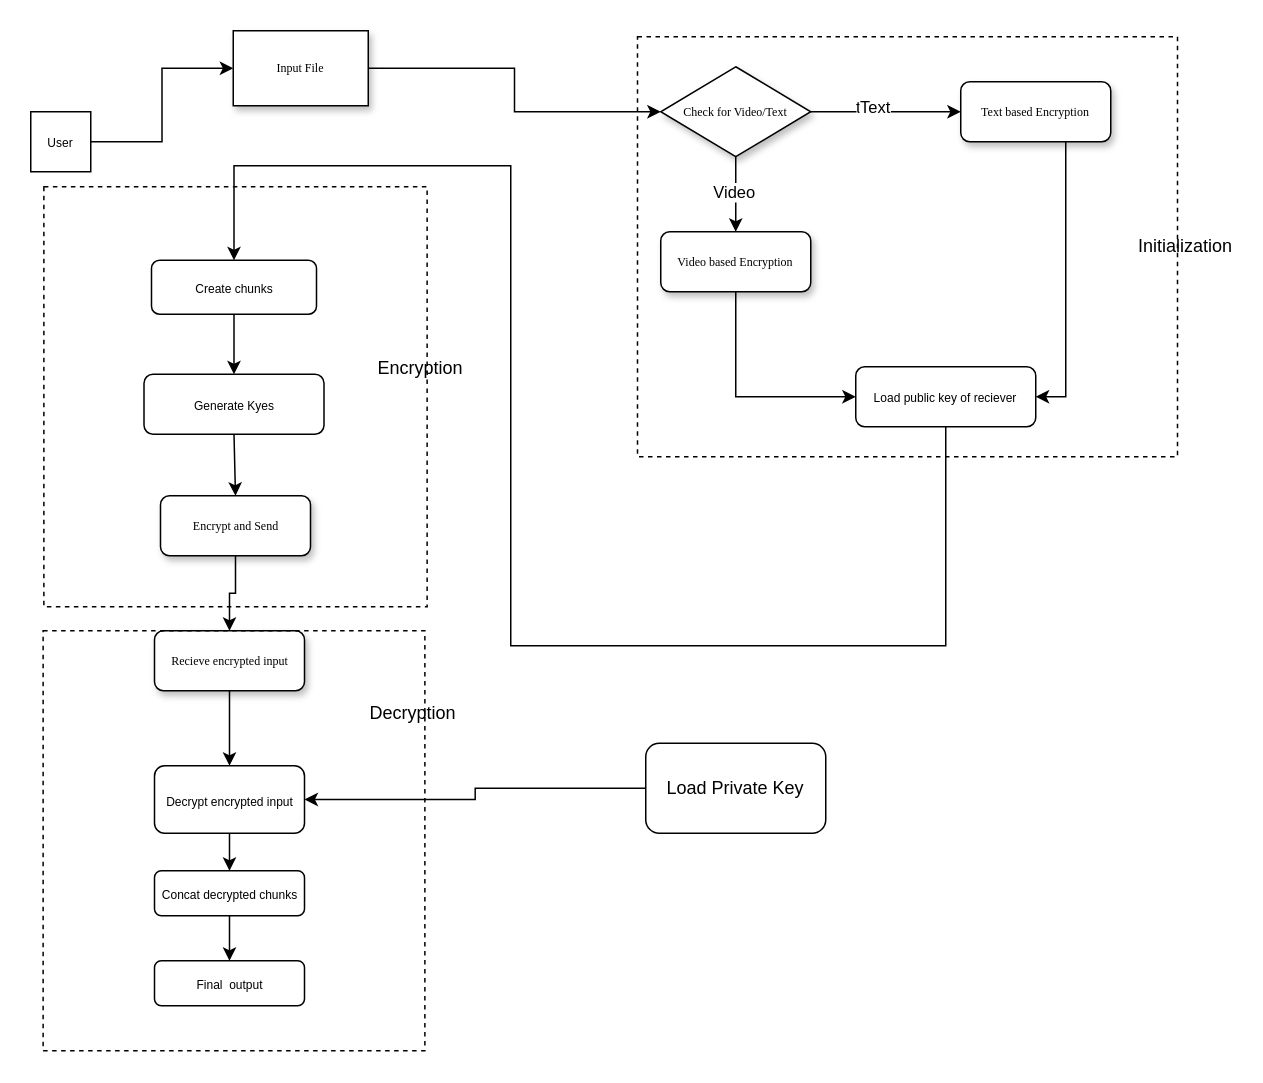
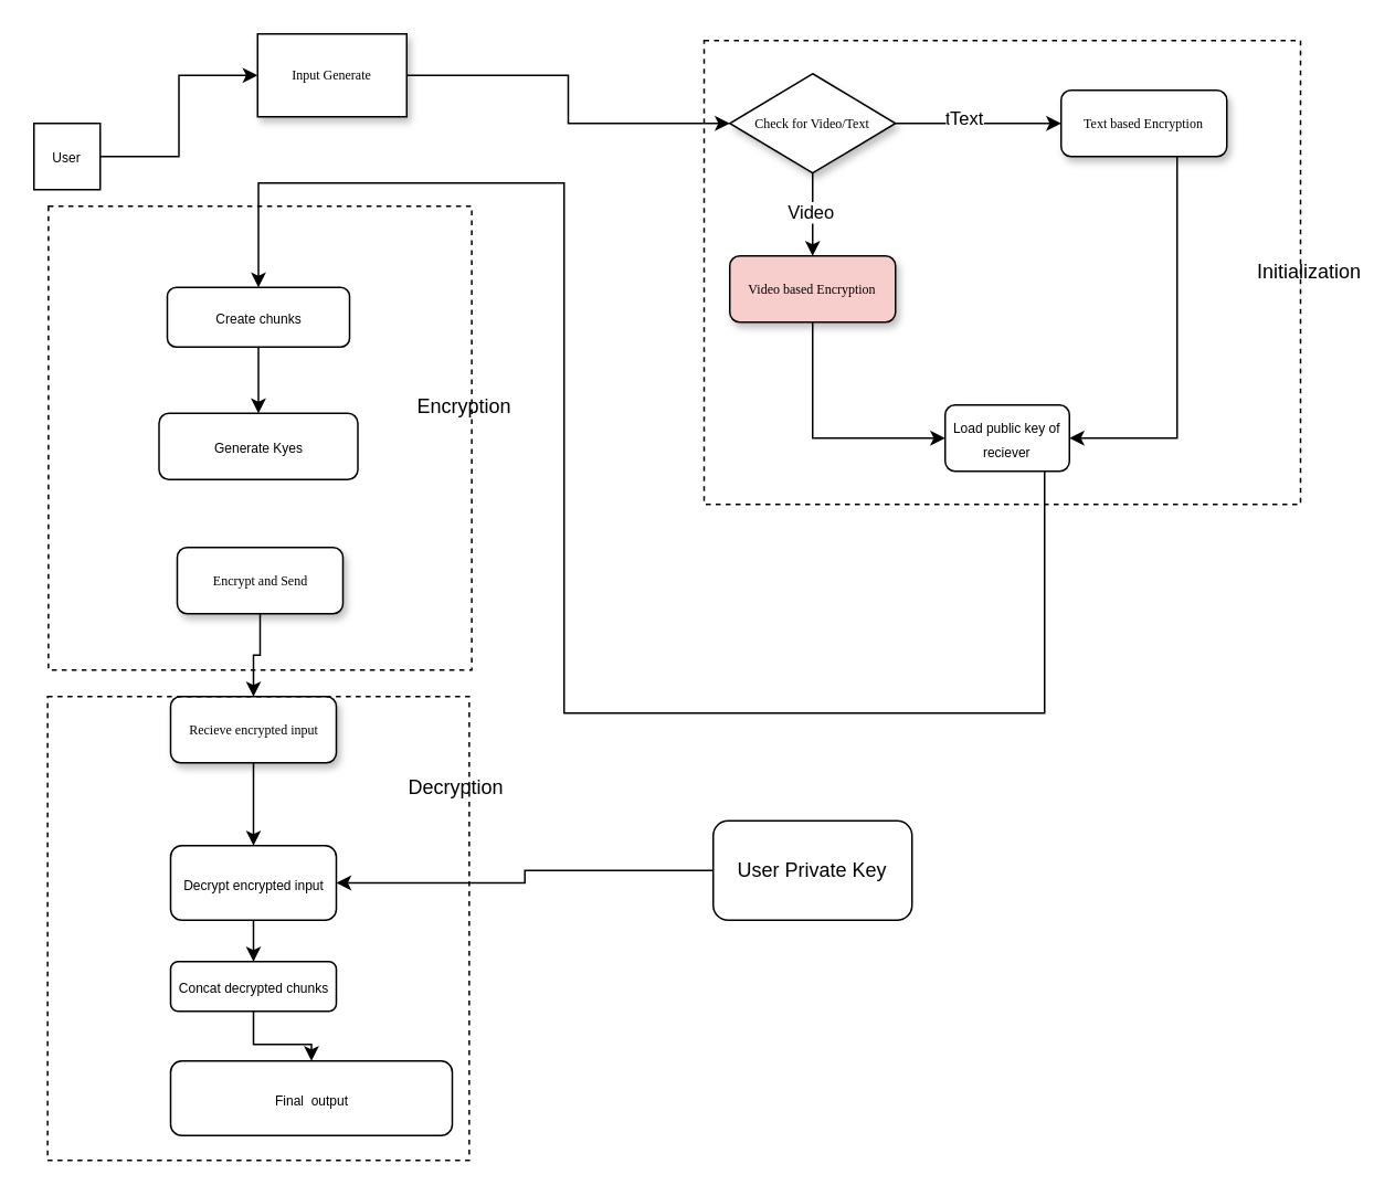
  <mxCell id="0" />
  <mxCell id="1" parent="0" />
  <mxCell id="2" style="edgeStyle=orthogonalEdgeStyle;rounded=0;orthogonalLoop=1;jettySize=auto;html=1;entryX=0;entryY=0.5;entryDx=0;entryDy=0;" edge="1" parent="1" source="3" target="9"><mxGeometry relative="1" as="geometry"><mxPoint x="390" y="70" as="targetPoint" /></mxGeometry></mxCell>
- <mxCell id="3" value="Input File" style="rounded=0;whiteSpace=wrap;html=1;shadow=1;labelBackgroundColor=none;strokeWidth=1;fontFamily=Verdana;fontSize=8;align=center;" vertex="1" parent="1"><mxGeometry x="155" y="20" width="90" height="50" as="geometry" /></mxCell>
+ <mxCell id="3" value="Input Generate" style="rounded=0;whiteSpace=wrap;html=1;shadow=1;labelBackgroundColor=none;strokeWidth=1;fontFamily=Verdana;fontSize=8;align=center;" vertex="1" parent="1"><mxGeometry x="155" y="20" width="90" height="50" as="geometry" /></mxCell>
  <mxCell id="4" style="edgeStyle=orthogonalEdgeStyle;rounded=0;orthogonalLoop=1;jettySize=auto;html=1;" edge="1" parent="1" source="9" target="11"><mxGeometry relative="1" as="geometry" /></mxCell>
  <mxCell id="5" value="text" style="edgeLabel;html=1;align=center;verticalAlign=middle;resizable=0;points=[];" vertex="1" connectable="0" parent="4"><mxGeometry x="-0.239" y="4" relative="1" as="geometry"><mxPoint as="offset" /></mxGeometry></mxCell>
  <mxCell id="6" value="Text" style="edgeLabel;html=1;align=center;verticalAlign=middle;resizable=0;points=[];" vertex="1" connectable="0" parent="4"><mxGeometry x="-0.17" y="4" relative="1" as="geometry"><mxPoint as="offset" /></mxGeometry></mxCell>
  <mxCell id="7" style="edgeStyle=orthogonalEdgeStyle;rounded=0;orthogonalLoop=1;jettySize=auto;html=1;" edge="1" parent="1" source="9" target="13"><mxGeometry relative="1" as="geometry" /></mxCell>
  <mxCell id="8" value="Video" style="edgeLabel;html=1;align=center;verticalAlign=middle;resizable=0;points=[];" vertex="1" connectable="0" parent="7"><mxGeometry x="-0.08" y="-2" relative="1" as="geometry"><mxPoint as="offset" /></mxGeometry></mxCell>
  <mxCell id="9" value="Check for Video/Text" style="rhombus;whiteSpace=wrap;html=1;rounded=0;shadow=1;labelBackgroundColor=none;strokeWidth=1;fontFamily=Verdana;fontSize=8;align=center;" vertex="1" parent="1"><mxGeometry x="440" y="44" width="100" height="60" as="geometry" /></mxCell>
  <mxCell id="10" style="edgeStyle=orthogonalEdgeStyle;rounded=0;orthogonalLoop=1;jettySize=auto;html=1;entryX=1;entryY=0.5;entryDx=0;entryDy=0;" edge="1" parent="1" source="11" target="15"><mxGeometry relative="1" as="geometry"><Array as="points"><mxPoint x="710" y="264" /></Array></mxGeometry></mxCell>
  <mxCell id="11" value="Text based Encryption" style="rounded=1;whiteSpace=wrap;html=1;shadow=1;labelBackgroundColor=none;strokeWidth=1;fontFamily=Verdana;fontSize=8;align=center;" vertex="1" parent="1"><mxGeometry x="640" y="54" width="100" height="40" as="geometry" /></mxCell>
  <mxCell id="12" style="edgeStyle=orthogonalEdgeStyle;rounded=0;orthogonalLoop=1;jettySize=auto;html=1;entryX=0;entryY=0.5;entryDx=0;entryDy=0;" edge="1" parent="1" source="13" target="15"><mxGeometry relative="1" as="geometry"><Array as="points"><mxPoint x="490" y="264" /></Array></mxGeometry></mxCell>
- <mxCell id="13" value="Video based Encryption" style="rounded=1;whiteSpace=wrap;html=1;shadow=1;labelBackgroundColor=none;strokeWidth=1;fontFamily=Verdana;fontSize=8;align=center;" vertex="1" parent="1"><mxGeometry x="440" y="154" width="100" height="40" as="geometry" /></mxCell>
+ <mxCell id="13" value="Video based Encryption" style="rounded=1;whiteSpace=wrap;html=1;shadow=1;labelBackgroundColor=none;strokeWidth=1;fontFamily=Verdana;fontSize=8;align=center;fillColor=#f8cecc;" vertex="1" parent="1"><mxGeometry x="440" y="154" width="100" height="40" as="geometry" /></mxCell>
  <mxCell id="14" style="edgeStyle=orthogonalEdgeStyle;rounded=0;orthogonalLoop=1;jettySize=auto;html=1;entryX=0.5;entryY=0;entryDx=0;entryDy=0;" edge="1" parent="1" source="15" target="28"><mxGeometry relative="1" as="geometry"><Array as="points"><mxPoint x="630" y="430" /><mxPoint x="340" y="430" /><mxPoint x="340" y="110" /><mxPoint x="156" y="110" /></Array></mxGeometry></mxCell>
- <mxCell id="15" value="&lt;font style=&quot;font-size: 8px;&quot;&gt;Load public key of reciever&lt;/font&gt;" style="rounded=1;whiteSpace=wrap;html=1;" vertex="1" parent="1"><mxGeometry x="570" y="244" width="120" height="40" as="geometry" /></mxCell>
+ <mxCell id="15" value="&lt;font style=&quot;font-size: 8px;&quot;&gt;Load public key of reciever&lt;/font&gt;" style="rounded=1;whiteSpace=wrap;html=1;" vertex="1" parent="1"><mxGeometry x="570" y="244" width="75" height="40" as="geometry" /></mxCell>
  <mxCell id="16" style="edgeStyle=orthogonalEdgeStyle;rounded=0;orthogonalLoop=1;jettySize=auto;html=1;entryX=0.5;entryY=0;entryDx=0;entryDy=0;" edge="1" parent="1" source="17" target="19"><mxGeometry relative="1" as="geometry" /></mxCell>
  <mxCell id="17" value="Encrypt and Send" style="rounded=1;whiteSpace=wrap;html=1;shadow=1;labelBackgroundColor=none;strokeWidth=1;fontFamily=Verdana;fontSize=8;align=center;" vertex="1" parent="1"><mxGeometry x="106.5" y="330" width="100" height="40" as="geometry" /></mxCell>
  <mxCell id="18" style="edgeStyle=orthogonalEdgeStyle;rounded=0;orthogonalLoop=1;jettySize=auto;html=1;" edge="1" parent="1" source="19" target="22"><mxGeometry relative="1" as="geometry" /></mxCell>
  <mxCell id="19" value="Recieve encrypted input" style="rounded=1;whiteSpace=wrap;html=1;shadow=1;labelBackgroundColor=none;strokeWidth=1;fontFamily=Verdana;fontSize=8;align=center;" vertex="1" parent="1"><mxGeometry x="102.5" y="420" width="100" height="40" as="geometry" /></mxCell>
  <mxCell id="20" style="edgeStyle=orthogonalEdgeStyle;rounded=0;orthogonalLoop=1;jettySize=auto;html=1;entryX=0;entryY=0.5;entryDx=0;entryDy=0;" edge="1" parent="1" source="21" target="3"><mxGeometry relative="1" as="geometry" /></mxCell>
  <mxCell id="21" value="&lt;font style=&quot;font-size: 8px;&quot;&gt;User&lt;/font&gt;" style="whiteSpace=wrap;html=1;aspect=fixed;" vertex="1" parent="1"><mxGeometry x="20" y="74" width="40" height="40" as="geometry" /></mxCell>
  <mxCell id="22" value="&lt;font style=&quot;font-size: 8px;&quot;&gt;Decrypt encrypted input&lt;/font&gt;" style="rounded=1;whiteSpace=wrap;html=1;" vertex="1" parent="1"><mxGeometry x="102.5" y="510" width="100" height="45" as="geometry" /></mxCell>
  <mxCell id="23" style="edgeStyle=orthogonalEdgeStyle;rounded=0;orthogonalLoop=1;jettySize=auto;html=1;" edge="1" parent="1" source="24" target="25"><mxGeometry relative="1" as="geometry" /></mxCell>
  <mxCell id="24" value="&lt;font style=&quot;font-size: 8px;&quot;&gt;Concat decrypted chunks&lt;/font&gt;" style="rounded=1;whiteSpace=wrap;html=1;" vertex="1" parent="1"><mxGeometry x="102.5" y="580" width="100" height="30" as="geometry" /></mxCell>
- <mxCell id="25" value="&lt;font style=&quot;font-size: 8px;&quot;&gt;Final&amp;nbsp; output&lt;/font&gt;" style="rounded=1;whiteSpace=wrap;html=1;" vertex="1" parent="1"><mxGeometry x="102.5" y="640" width="100" height="30" as="geometry" /></mxCell>
+ <mxCell id="25" value="&lt;font style=&quot;font-size: 8px;&quot;&gt;Final&amp;nbsp; output&lt;/font&gt;" style="rounded=1;whiteSpace=wrap;html=1;" vertex="1" parent="1"><mxGeometry x="102.5" y="640" width="170" height="45" as="geometry" /></mxCell>
  <mxCell id="26" value="" style="rounded=0;whiteSpace=wrap;html=1;glass=0;fillColor=none;dashed=1;" vertex="1" parent="1"><mxGeometry x="424.5" y="24" width="360" height="280" as="geometry" /></mxCell>
  <mxCell id="27" style="edgeStyle=orthogonalEdgeStyle;rounded=0;orthogonalLoop=1;jettySize=auto;html=1;" edge="1" parent="1" source="28" target="30"><mxGeometry relative="1" as="geometry" /></mxCell>
  <mxCell id="28" value="&lt;font style=&quot;font-size: 8px;&quot;&gt;Create chunks&lt;/font&gt;" style="rounded=1;whiteSpace=wrap;html=1;" vertex="1" parent="1"><mxGeometry x="100.5" y="173" width="110" height="36" as="geometry" /></mxCell>
  <mxCell id="29" value="Initialization" style="text;html=1;strokeColor=none;fillColor=none;align=center;verticalAlign=middle;whiteSpace=wrap;rounded=0;" vertex="1" parent="1"><mxGeometry x="760" y="149" width="60" height="30" as="geometry" /></mxCell>
  <mxCell id="30" value="&lt;font style=&quot;font-size: 8px;&quot;&gt;Generate Kyes&lt;/font&gt;" style="rounded=1;whiteSpace=wrap;html=1;" vertex="1" parent="1"><mxGeometry x="95.5" y="249" width="120" height="40" as="geometry" /></mxCell>
  <mxCell id="31" value="" style="rounded=0;whiteSpace=wrap;html=1;glass=0;fillColor=none;dashed=1;" vertex="1" parent="1"><mxGeometry x="28.75" y="124" width="255.5" height="280" as="geometry" /></mxCell>
  <mxCell id="32" value="Encryption" style="text;html=1;strokeColor=none;fillColor=none;align=center;verticalAlign=middle;whiteSpace=wrap;rounded=0;" vertex="1" parent="1"><mxGeometry x="250" y="230" width="60" height="30" as="geometry" /></mxCell>
  <mxCell id="33" value="Decryption" style="text;html=1;strokeColor=none;fillColor=none;align=center;verticalAlign=middle;whiteSpace=wrap;rounded=0;" vertex="1" parent="1"><mxGeometry x="245" y="460" width="60" height="30" as="geometry" /></mxCell>
  <mxCell id="34" style="edgeStyle=orthogonalEdgeStyle;rounded=0;orthogonalLoop=1;jettySize=auto;html=1;entryX=1;entryY=0.5;entryDx=0;entryDy=0;" edge="1" parent="1" source="35" target="22"><mxGeometry relative="1" as="geometry" /></mxCell>
- <mxCell id="35" value="Load Private Key" style="rounded=1;whiteSpace=wrap;html=1;" vertex="1" parent="1"><mxGeometry x="430" y="495" width="120" height="60" as="geometry" /></mxCell>
+ <mxCell id="35" value="User Private Key" style="rounded=1;whiteSpace=wrap;html=1;" vertex="1" parent="1"><mxGeometry x="430" y="495" width="120" height="60" as="geometry" /></mxCell>
  <mxCell id="36" value="" style="rounded=0;whiteSpace=wrap;html=1;glass=0;fillColor=none;dashed=1;" vertex="1" parent="1"><mxGeometry x="28.25" y="420" width="254.5" height="280" as="geometry" /></mxCell>
  <mxCell id="37" value="" style="endArrow=classic;html=1;rounded=0;entryX=0.5;entryY=0;entryDx=0;entryDy=0;exitX=0.5;exitY=1;exitDx=0;exitDy=0;" edge="1" parent="1" source="22" target="24"><mxGeometry width="50" height="50" relative="1" as="geometry"><mxPoint x="110" y="490" as="sourcePoint" /><mxPoint x="160" y="440" as="targetPoint" /></mxGeometry></mxCell>
- <mxCell id="38" value="" style="endArrow=classic;html=1;rounded=0;entryX=0.5;entryY=0;entryDx=0;entryDy=0;exitX=0.5;exitY=1;exitDx=0;exitDy=0;" edge="1" parent="1" source="30" target="17"><mxGeometry width="50" height="50" relative="1" as="geometry"><mxPoint x="110" y="330" as="sourcePoint" /><mxPoint x="160" y="280" as="targetPoint" /></mxGeometry></mxCell>
